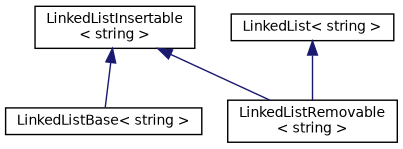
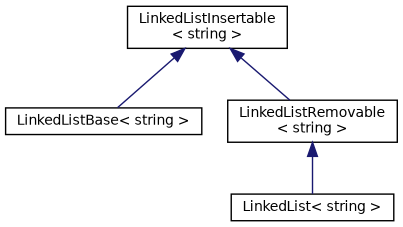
  digraph {
    rankdir=TB
    node [color=black fillcolor=white fontname=Helvetica fontsize=10 shape=record style=filled]
    edge [color=midnightblue dir=back fontname=Helvetica fontsize=10 labelfontname=Helvetica labelfontsize=10 style=solid]
    n1 [height=0.2 label="LinkedListBase\< string \>" width=0.4]
    n2 [height=0.2 label="LinkedListInsertable\l\< string \>" width=0.4]
    n3 [height=0.2 label="LinkedListRemovable\l\< string \>" width=0.4]
    n4 [height=0.2 label="LinkedList\< string \>" width=0.4]
    n2 -> n1
    n2 -> n3
-   n4 -> n3
+   n3 -> n4
  }
